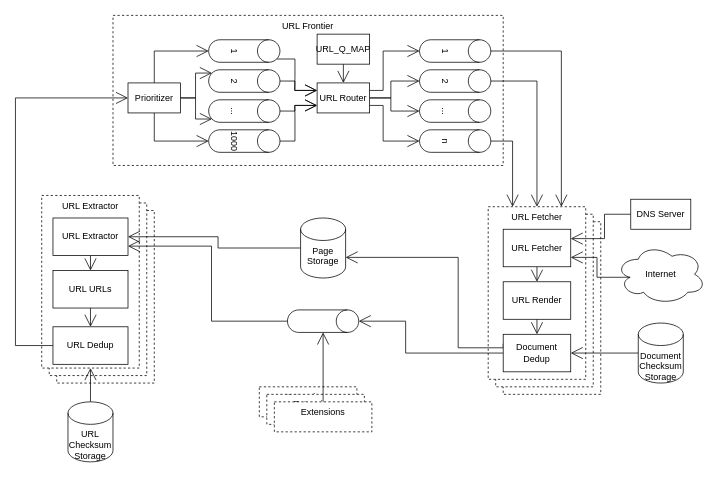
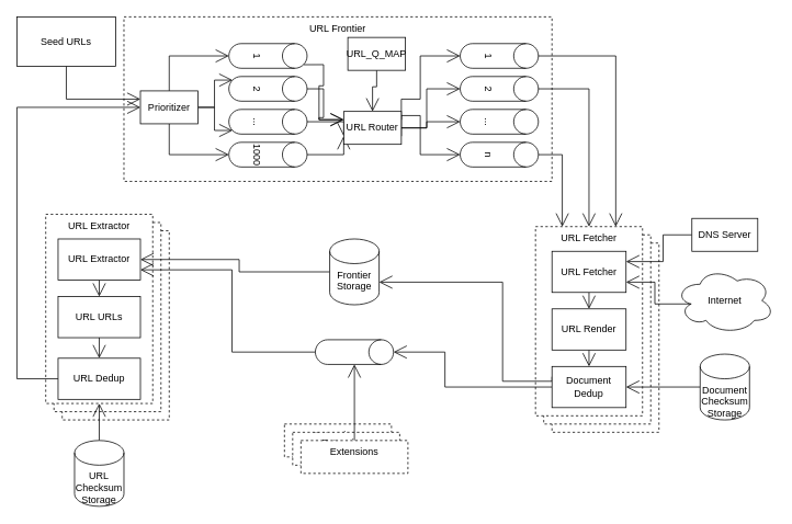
  <mxCell id="0" />
  <mxCell id="1" parent="0" />
  <mxCell id="2" value="URL Fetcher" style="rounded=0;whiteSpace=wrap;html=1;hachureGap=4;pointerEvents=0;dashed=1;horizontal=1;verticalAlign=top;" vertex="1" parent="1"><mxGeometry x="75" y="280" width="130" height="230" as="geometry" /></mxCell>
  <mxCell id="3" value="URL Fetcher" style="rounded=0;whiteSpace=wrap;html=1;hachureGap=4;pointerEvents=0;dashed=1;horizontal=1;verticalAlign=top;" vertex="1" parent="1"><mxGeometry x="65" y="270" width="130" height="230" as="geometry" /></mxCell>
  <mxCell id="4" value="URL Extractor" style="rounded=0;whiteSpace=wrap;html=1;hachureGap=4;pointerEvents=0;dashed=1;horizontal=1;verticalAlign=top;" vertex="1" parent="1"><mxGeometry x="55" y="260" width="130" height="230" as="geometry" /></mxCell>
  <mxCell id="5" value="URL Fetcher" style="rounded=0;whiteSpace=wrap;html=1;hachureGap=4;pointerEvents=0;dashed=1;horizontal=1;verticalAlign=top;" vertex="1" parent="1"><mxGeometry x="670" y="295" width="130" height="230" as="geometry" /></mxCell>
  <mxCell id="6" value="URL Fetcher" style="rounded=0;whiteSpace=wrap;html=1;hachureGap=4;pointerEvents=0;dashed=1;horizontal=1;verticalAlign=top;" vertex="1" parent="1"><mxGeometry x="660" y="285" width="130" height="230" as="geometry" /></mxCell>
  <mxCell id="7" value="URL Fetcher" style="rounded=0;whiteSpace=wrap;html=1;hachureGap=4;pointerEvents=0;dashed=1;horizontal=1;verticalAlign=top;" vertex="1" parent="1"><mxGeometry x="650" y="275" width="130" height="230" as="geometry" /></mxCell>
  <mxCell id="8" value="URL Frontier" style="rounded=0;whiteSpace=wrap;html=1;hachureGap=4;pointerEvents=0;dashed=1;horizontal=1;verticalAlign=top;" vertex="1" parent="1"><mxGeometry x="150" y="20" width="520" height="200" as="geometry" /></mxCell>
  <mxCell id="9" style="edgeStyle=orthogonalEdgeStyle;rounded=0;orthogonalLoop=1;jettySize=auto;html=1;exitX=0.5;exitY=0;exitDx=0;exitDy=0;entryX=0.5;entryY=1;entryDx=0;entryDy=0;entryPerimeter=0;endArrow=open;startSize=14;endSize=14;sourcePerimeterSpacing=8;targetPerimeterSpacing=8;" edge="1" parent="1" source="13" target="15"><mxGeometry relative="1" as="geometry" /></mxCell>
  <mxCell id="10" style="edgeStyle=orthogonalEdgeStyle;rounded=0;orthogonalLoop=1;jettySize=auto;html=1;exitX=1;exitY=0.5;exitDx=0;exitDy=0;entryX=0.145;entryY=1;entryDx=0;entryDy=-4.35;entryPerimeter=0;endArrow=open;startSize=14;endSize=14;sourcePerimeterSpacing=8;targetPerimeterSpacing=8;" edge="1" parent="1" source="13" target="17"><mxGeometry relative="1" as="geometry" /></mxCell>
  <mxCell id="11" style="edgeStyle=orthogonalEdgeStyle;rounded=0;orthogonalLoop=1;jettySize=auto;html=1;exitX=1;exitY=0.5;exitDx=0;exitDy=0;entryX=0.855;entryY=1;entryDx=0;entryDy=-4.35;entryPerimeter=0;endArrow=open;startSize=14;endSize=14;sourcePerimeterSpacing=8;targetPerimeterSpacing=8;" edge="1" parent="1" source="13" target="19"><mxGeometry relative="1" as="geometry" /></mxCell>
  <mxCell id="12" style="edgeStyle=orthogonalEdgeStyle;rounded=0;orthogonalLoop=1;jettySize=auto;html=1;exitX=0.5;exitY=1;exitDx=0;exitDy=0;entryX=0.5;entryY=1;entryDx=0;entryDy=0;entryPerimeter=0;endArrow=open;startSize=14;endSize=14;sourcePerimeterSpacing=8;targetPerimeterSpacing=8;" edge="1" parent="1" source="13" target="21"><mxGeometry relative="1" as="geometry" /></mxCell>
  <mxCell id="13" value="Prioritizer" style="rounded=0;whiteSpace=wrap;html=1;hachureGap=4;pointerEvents=0;" vertex="1" parent="1"><mxGeometry x="170" y="110" width="70" height="40" as="geometry" /></mxCell>
  <mxCell id="14" style="edgeStyle=orthogonalEdgeStyle;rounded=0;orthogonalLoop=1;jettySize=auto;html=1;exitX=0.855;exitY=0;exitDx=0;exitDy=4.35;exitPerimeter=0;entryX=0;entryY=0.25;entryDx=0;entryDy=0;endArrow=open;startSize=14;endSize=14;sourcePerimeterSpacing=8;targetPerimeterSpacing=8;" edge="1" parent="1" source="15" target="26"><mxGeometry relative="1" as="geometry" /></mxCell>
  <mxCell id="15" value="1" style="shape=cylinder3;whiteSpace=wrap;html=1;boundedLbl=1;backgroundOutline=1;size=15;hachureGap=4;pointerEvents=0;rotation=90;" vertex="1" parent="1"><mxGeometry x="310" y="20" width="30" height="95" as="geometry" /></mxCell>
  <mxCell id="16" style="edgeStyle=orthogonalEdgeStyle;rounded=0;orthogonalLoop=1;jettySize=auto;html=1;exitX=0.5;exitY=0;exitDx=0;exitDy=0;exitPerimeter=0;entryX=0;entryY=0.25;entryDx=0;entryDy=0;endArrow=open;startSize=14;endSize=14;sourcePerimeterSpacing=8;targetPerimeterSpacing=8;" edge="1" parent="1" source="17" target="26"><mxGeometry relative="1" as="geometry" /></mxCell>
  <mxCell id="17" value="2" style="shape=cylinder3;whiteSpace=wrap;html=1;boundedLbl=1;backgroundOutline=1;size=15;hachureGap=4;pointerEvents=0;rotation=90;" vertex="1" parent="1"><mxGeometry x="310" y="60" width="30" height="95" as="geometry" /></mxCell>
  <mxCell id="18" style="edgeStyle=orthogonalEdgeStyle;rounded=0;orthogonalLoop=1;jettySize=auto;html=1;exitX=0.5;exitY=0;exitDx=0;exitDy=0;exitPerimeter=0;entryX=0;entryY=0.75;entryDx=0;entryDy=0;endArrow=open;startSize=14;endSize=14;sourcePerimeterSpacing=8;targetPerimeterSpacing=8;" edge="1" parent="1" source="19" target="26"><mxGeometry relative="1" as="geometry" /></mxCell>
  <mxCell id="19" value="..." style="shape=cylinder3;whiteSpace=wrap;html=1;boundedLbl=1;backgroundOutline=1;size=15;hachureGap=4;pointerEvents=0;rotation=90;" vertex="1" parent="1"><mxGeometry x="310" y="100" width="30" height="95" as="geometry" /></mxCell>
  <mxCell id="20" style="edgeStyle=orthogonalEdgeStyle;rounded=0;orthogonalLoop=1;jettySize=auto;html=1;exitX=0.5;exitY=0;exitDx=0;exitDy=0;exitPerimeter=0;entryX=0;entryY=0.75;entryDx=0;entryDy=0;endArrow=open;startSize=14;endSize=14;sourcePerimeterSpacing=8;targetPerimeterSpacing=8;" edge="1" parent="1" source="21" target="26"><mxGeometry relative="1" as="geometry" /></mxCell>
  <mxCell id="21" value="1000" style="shape=cylinder3;whiteSpace=wrap;html=1;boundedLbl=1;backgroundOutline=1;size=15;hachureGap=4;pointerEvents=0;rotation=90;" vertex="1" parent="1"><mxGeometry x="310" y="140" width="30" height="95" as="geometry" /></mxCell>
  <mxCell id="22" style="edgeStyle=orthogonalEdgeStyle;rounded=0;orthogonalLoop=1;jettySize=auto;html=1;exitX=1;exitY=0.25;exitDx=0;exitDy=0;entryX=0.5;entryY=1;entryDx=0;entryDy=0;entryPerimeter=0;endArrow=open;startSize=14;endSize=14;sourcePerimeterSpacing=8;targetPerimeterSpacing=8;" edge="1" parent="1" source="26" target="28"><mxGeometry relative="1" as="geometry"><Array as="points"><mxPoint x="510" y="120" /><mxPoint x="510" y="68" /></Array></mxGeometry></mxCell>
  <mxCell id="23" style="edgeStyle=orthogonalEdgeStyle;rounded=0;orthogonalLoop=1;jettySize=auto;html=1;exitX=1;exitY=0.75;exitDx=0;exitDy=0;entryX=0.5;entryY=1;entryDx=0;entryDy=0;entryPerimeter=0;endArrow=open;startSize=14;endSize=14;sourcePerimeterSpacing=8;targetPerimeterSpacing=8;" edge="1" parent="1" source="26" target="33"><mxGeometry relative="1" as="geometry"><Array as="points"><mxPoint x="510" y="140" /><mxPoint x="510" y="188" /></Array></mxGeometry></mxCell>
  <mxCell id="24" style="edgeStyle=orthogonalEdgeStyle;rounded=0;orthogonalLoop=1;jettySize=auto;html=1;exitX=1;exitY=0.5;exitDx=0;exitDy=0;endArrow=open;startSize=14;endSize=14;sourcePerimeterSpacing=8;targetPerimeterSpacing=8;entryX=0.5;entryY=1;entryDx=0;entryDy=0;entryPerimeter=0;" edge="1" parent="1" source="26" target="30"><mxGeometry relative="1" as="geometry"><mxPoint x="540" y="110" as="targetPoint" /></mxGeometry></mxCell>
  <mxCell id="25" style="edgeStyle=orthogonalEdgeStyle;rounded=0;orthogonalLoop=1;jettySize=auto;html=1;exitX=1;exitY=0.5;exitDx=0;exitDy=0;entryX=0.5;entryY=1;entryDx=0;entryDy=0;entryPerimeter=0;endArrow=open;startSize=14;endSize=14;sourcePerimeterSpacing=8;targetPerimeterSpacing=8;" edge="1" parent="1" source="26" target="31"><mxGeometry relative="1" as="geometry" /></mxCell>
- <mxCell id="26" value="URL Router" style="rounded=0;whiteSpace=wrap;html=1;hachureGap=4;pointerEvents=0;" vertex="1" parent="1"><mxGeometry x="422" y="110" width="70" height="40" as="geometry" /></mxCell>
+ <mxCell id="26" value="URL Router" style="rounded=0;whiteSpace=wrap;html=1;hachureGap=4;pointerEvents=0;" vertex="1" parent="1"><mxGeometry x="417" y="135" width="70" height="40" as="geometry" /></mxCell>
  <mxCell id="27" style="edgeStyle=orthogonalEdgeStyle;rounded=0;orthogonalLoop=1;jettySize=auto;html=1;exitX=0.5;exitY=0;exitDx=0;exitDy=0;exitPerimeter=0;entryX=0.75;entryY=0;entryDx=0;entryDy=0;endArrow=open;startSize=14;endSize=14;sourcePerimeterSpacing=8;targetPerimeterSpacing=8;" edge="1" parent="1" source="28" target="7"><mxGeometry relative="1" as="geometry" /></mxCell>
  <mxCell id="28" value="1" style="shape=cylinder3;whiteSpace=wrap;html=1;boundedLbl=1;backgroundOutline=1;size=15;hachureGap=4;pointerEvents=0;rotation=90;" vertex="1" parent="1"><mxGeometry x="591" y="20" width="30" height="95" as="geometry" /></mxCell>
  <mxCell id="29" style="edgeStyle=orthogonalEdgeStyle;rounded=0;orthogonalLoop=1;jettySize=auto;html=1;exitX=0.5;exitY=0;exitDx=0;exitDy=0;exitPerimeter=0;entryX=0.5;entryY=0;entryDx=0;entryDy=0;endArrow=open;startSize=14;endSize=14;sourcePerimeterSpacing=8;targetPerimeterSpacing=8;" edge="1" parent="1" source="30" target="7"><mxGeometry relative="1" as="geometry" /></mxCell>
  <mxCell id="30" value="2" style="shape=cylinder3;whiteSpace=wrap;html=1;boundedLbl=1;backgroundOutline=1;size=15;hachureGap=4;pointerEvents=0;rotation=90;" vertex="1" parent="1"><mxGeometry x="591" y="60" width="30" height="95" as="geometry" /></mxCell>
  <mxCell id="31" value="..." style="shape=cylinder3;whiteSpace=wrap;html=1;boundedLbl=1;backgroundOutline=1;size=15;hachureGap=4;pointerEvents=0;rotation=90;" vertex="1" parent="1"><mxGeometry x="591" y="100" width="30" height="95" as="geometry" /></mxCell>
  <mxCell id="32" style="edgeStyle=orthogonalEdgeStyle;rounded=0;orthogonalLoop=1;jettySize=auto;html=1;exitX=0.5;exitY=0;exitDx=0;exitDy=0;exitPerimeter=0;entryX=0.25;entryY=0;entryDx=0;entryDy=0;endArrow=open;startSize=14;endSize=14;sourcePerimeterSpacing=8;targetPerimeterSpacing=8;" edge="1" parent="1" source="33" target="7"><mxGeometry relative="1" as="geometry" /></mxCell>
  <mxCell id="33" value="n" style="shape=cylinder3;whiteSpace=wrap;html=1;boundedLbl=1;backgroundOutline=1;size=15;hachureGap=4;pointerEvents=0;rotation=90;" vertex="1" parent="1"><mxGeometry x="591" y="140" width="30" height="95" as="geometry" /></mxCell>
  <mxCell id="34" style="edgeStyle=orthogonalEdgeStyle;rounded=0;orthogonalLoop=1;jettySize=auto;html=1;exitX=0.5;exitY=1;exitDx=0;exitDy=0;entryX=0.5;entryY=0;entryDx=0;entryDy=0;endArrow=open;startSize=14;endSize=14;sourcePerimeterSpacing=8;targetPerimeterSpacing=8;" edge="1" parent="1" source="35" target="26"><mxGeometry relative="1" as="geometry" /></mxCell>
  <mxCell id="35" value="URL_Q_MAP" style="rounded=0;whiteSpace=wrap;html=1;hachureGap=4;pointerEvents=0;" vertex="1" parent="1"><mxGeometry x="422" y="45" width="70" height="40" as="geometry" /></mxCell>
  <mxCell id="36" style="edgeStyle=orthogonalEdgeStyle;rounded=0;orthogonalLoop=1;jettySize=auto;html=1;exitX=0.5;exitY=1;exitDx=0;exitDy=0;entryX=0.5;entryY=0;entryDx=0;entryDy=0;endArrow=open;startSize=14;endSize=14;sourcePerimeterSpacing=8;targetPerimeterSpacing=8;" edge="1" parent="1" source="37" target="40"><mxGeometry relative="1" as="geometry" /></mxCell>
  <mxCell id="37" value="URL Fetcher" style="rounded=0;whiteSpace=wrap;html=1;hachureGap=4;pointerEvents=0;" vertex="1" parent="1"><mxGeometry x="670" y="305" width="90" height="50" as="geometry" /></mxCell>
  <mxCell id="38" style="edgeStyle=orthogonalEdgeStyle;rounded=0;orthogonalLoop=1;jettySize=auto;html=1;exitX=0.5;exitY=1;exitDx=0;exitDy=0;entryX=0.5;entryY=0;entryDx=0;entryDy=0;endArrow=open;startSize=14;endSize=14;sourcePerimeterSpacing=8;targetPerimeterSpacing=8;" edge="1" parent="1" source="40" target="44"><mxGeometry relative="1" as="geometry" /></mxCell>
  <mxCell id="39" style="edgeStyle=orthogonalEdgeStyle;rounded=0;orthogonalLoop=1;jettySize=auto;html=1;exitX=0;exitY=0.25;exitDx=0;exitDy=0;entryX=1;entryY=0;entryDx=0;entryDy=52.5;entryPerimeter=0;endArrow=open;startSize=14;endSize=14;sourcePerimeterSpacing=8;targetPerimeterSpacing=8;" edge="1" parent="1" source="44" target="48"><mxGeometry relative="1" as="geometry"><Array as="points"><mxPoint x="670" y="463" /><mxPoint x="610" y="463" /><mxPoint x="610" y="343" /></Array></mxGeometry></mxCell>
  <mxCell id="40" value="URL Render" style="rounded=0;whiteSpace=wrap;html=1;hachureGap=4;pointerEvents=0;" vertex="1" parent="1"><mxGeometry x="670" y="375" width="90" height="50" as="geometry" /></mxCell>
  <mxCell id="41" style="edgeStyle=orthogonalEdgeStyle;rounded=0;orthogonalLoop=1;jettySize=auto;html=1;exitX=0.5;exitY=1;exitDx=0;exitDy=0;exitPerimeter=0;entryX=1;entryY=0.75;entryDx=0;entryDy=0;endArrow=open;startSize=14;endSize=14;sourcePerimeterSpacing=8;targetPerimeterSpacing=8;" edge="1" parent="1" source="42" target="50"><mxGeometry relative="1" as="geometry" /></mxCell>
  <mxCell id="42" value="" style="shape=cylinder3;whiteSpace=wrap;html=1;boundedLbl=1;backgroundOutline=1;size=15;hachureGap=4;pointerEvents=0;rotation=90;" vertex="1" parent="1"><mxGeometry x="415" y="380" width="30" height="95" as="geometry" /></mxCell>
  <mxCell id="43" style="edgeStyle=orthogonalEdgeStyle;rounded=0;orthogonalLoop=1;jettySize=auto;html=1;exitX=0;exitY=0.5;exitDx=0;exitDy=0;entryX=0.5;entryY=0;entryDx=0;entryDy=0;entryPerimeter=0;endArrow=open;startSize=14;endSize=14;sourcePerimeterSpacing=8;targetPerimeterSpacing=8;" edge="1" parent="1" source="44" target="42"><mxGeometry relative="1" as="geometry"><Array as="points"><mxPoint x="540" y="470" /><mxPoint x="540" y="428" /></Array></mxGeometry></mxCell>
  <mxCell id="44" value="Document&lt;br&gt;Dedup" style="rounded=0;whiteSpace=wrap;html=1;hachureGap=4;pointerEvents=0;" vertex="1" parent="1"><mxGeometry x="670" y="445" width="90" height="50" as="geometry" /></mxCell>
  <mxCell id="45" style="edgeStyle=orthogonalEdgeStyle;rounded=0;orthogonalLoop=1;jettySize=auto;html=1;exitX=0;exitY=0.5;exitDx=0;exitDy=0;exitPerimeter=0;entryX=1;entryY=0.5;entryDx=0;entryDy=0;endArrow=open;startSize=14;endSize=14;sourcePerimeterSpacing=8;targetPerimeterSpacing=8;" edge="1" parent="1" source="46" target="44"><mxGeometry relative="1" as="geometry" /></mxCell>
  <mxCell id="46" value="Document&lt;br&gt;Checksum Storage" style="shape=cylinder3;whiteSpace=wrap;html=1;boundedLbl=1;backgroundOutline=1;size=15;hachureGap=4;pointerEvents=0;verticalAlign=top;" vertex="1" parent="1"><mxGeometry x="850" y="430" width="60" height="80" as="geometry" /></mxCell>
  <mxCell id="47" style="edgeStyle=orthogonalEdgeStyle;rounded=0;orthogonalLoop=1;jettySize=auto;html=1;exitX=0;exitY=0.5;exitDx=0;exitDy=0;exitPerimeter=0;entryX=1;entryY=0.5;entryDx=0;entryDy=0;endArrow=open;startSize=14;endSize=14;sourcePerimeterSpacing=8;targetPerimeterSpacing=8;" edge="1" parent="1" source="48" target="50"><mxGeometry relative="1" as="geometry" /></mxCell>
- <mxCell id="48" value="Page&lt;br&gt;Storage" style="shape=cylinder3;whiteSpace=wrap;html=1;boundedLbl=1;backgroundOutline=1;size=15;hachureGap=4;pointerEvents=0;verticalAlign=top;" vertex="1" parent="1"><mxGeometry x="400" y="290" width="60" height="80" as="geometry" /></mxCell>
+ <mxCell id="48" value="Frontier&lt;br&gt;Storage" style="shape=cylinder3;whiteSpace=wrap;html=1;boundedLbl=1;backgroundOutline=1;size=15;hachureGap=4;pointerEvents=0;verticalAlign=top;" vertex="1" parent="1"><mxGeometry x="400" y="290" width="60" height="80" as="geometry" /></mxCell>
  <mxCell id="49" style="edgeStyle=orthogonalEdgeStyle;rounded=0;orthogonalLoop=1;jettySize=auto;html=1;exitX=0.5;exitY=1;exitDx=0;exitDy=0;entryX=0.5;entryY=0;entryDx=0;entryDy=0;endArrow=open;startSize=14;endSize=14;sourcePerimeterSpacing=8;targetPerimeterSpacing=8;" edge="1" parent="1" source="50" target="52"><mxGeometry relative="1" as="geometry" /></mxCell>
  <mxCell id="50" value="URL Extractor" style="rounded=0;whiteSpace=wrap;html=1;hachureGap=4;pointerEvents=0;verticalAlign=middle;" vertex="1" parent="1"><mxGeometry x="70" y="290" width="100" height="50" as="geometry" /></mxCell>
  <mxCell id="51" style="edgeStyle=orthogonalEdgeStyle;rounded=0;orthogonalLoop=1;jettySize=auto;html=1;exitX=0.5;exitY=1;exitDx=0;exitDy=0;entryX=0.5;entryY=0;entryDx=0;entryDy=0;endArrow=open;startSize=14;endSize=14;sourcePerimeterSpacing=8;targetPerimeterSpacing=8;" edge="1" parent="1" source="52" target="54"><mxGeometry relative="1" as="geometry" /></mxCell>
  <mxCell id="52" value="URL URLs" style="rounded=0;whiteSpace=wrap;html=1;hachureGap=4;pointerEvents=0;verticalAlign=middle;" vertex="1" parent="1"><mxGeometry x="70" y="360" width="100" height="50" as="geometry" /></mxCell>
  <mxCell id="53" style="edgeStyle=orthogonalEdgeStyle;rounded=0;orthogonalLoop=1;jettySize=auto;html=1;exitX=0;exitY=0.5;exitDx=0;exitDy=0;entryX=0;entryY=0.5;entryDx=0;entryDy=0;endArrow=open;startSize=14;endSize=14;sourcePerimeterSpacing=8;targetPerimeterSpacing=8;" edge="1" parent="1" source="54" target="13"><mxGeometry relative="1" as="geometry"><Array as="points"><mxPoint x="20" y="460" /><mxPoint x="20" y="130" /></Array></mxGeometry></mxCell>
  <mxCell id="54" value="URL Dedup" style="rounded=0;whiteSpace=wrap;html=1;hachureGap=4;pointerEvents=0;verticalAlign=middle;" vertex="1" parent="1"><mxGeometry x="70" y="435" width="100" height="50" as="geometry" /></mxCell>
  <mxCell id="55" style="edgeStyle=orthogonalEdgeStyle;rounded=0;orthogonalLoop=1;jettySize=auto;html=1;exitX=0.16;exitY=0.55;exitDx=0;exitDy=0;exitPerimeter=0;entryX=1;entryY=0.75;entryDx=0;entryDy=0;endArrow=open;startSize=14;endSize=14;sourcePerimeterSpacing=8;targetPerimeterSpacing=8;" edge="1" parent="1" source="56" target="37"><mxGeometry relative="1" as="geometry" /></mxCell>
  <mxCell id="56" value="Internet" style="ellipse;shape=cloud;whiteSpace=wrap;html=1;hachureGap=4;pointerEvents=0;verticalAlign=middle;" vertex="1" parent="1"><mxGeometry x="820" y="325" width="120" height="80" as="geometry" /></mxCell>
  <mxCell id="57" style="edgeStyle=orthogonalEdgeStyle;rounded=0;orthogonalLoop=1;jettySize=auto;html=1;exitX=0;exitY=0.5;exitDx=0;exitDy=0;entryX=1;entryY=0.25;entryDx=0;entryDy=0;endArrow=open;startSize=14;endSize=14;sourcePerimeterSpacing=8;targetPerimeterSpacing=8;" edge="1" parent="1" source="58" target="37"><mxGeometry relative="1" as="geometry" /></mxCell>
  <mxCell id="58" value="DNS Server" style="rounded=0;whiteSpace=wrap;html=1;hachureGap=4;pointerEvents=0;verticalAlign=middle;" vertex="1" parent="1"><mxGeometry x="840" y="265" width="80" height="40" as="geometry" /></mxCell>
  <mxCell id="59" style="edgeStyle=orthogonalEdgeStyle;rounded=0;orthogonalLoop=1;jettySize=auto;html=1;exitX=0.5;exitY=0;exitDx=0;exitDy=0;exitPerimeter=0;entryX=0.5;entryY=1;entryDx=0;entryDy=0;endArrow=open;startSize=14;endSize=14;sourcePerimeterSpacing=8;targetPerimeterSpacing=8;" edge="1" parent="1" source="60" target="4"><mxGeometry relative="1" as="geometry" /></mxCell>
  <mxCell id="60" value="URL&lt;br&gt;Checksum Storage" style="shape=cylinder3;whiteSpace=wrap;html=1;boundedLbl=1;backgroundOutline=1;size=15;hachureGap=4;pointerEvents=0;verticalAlign=top;" vertex="1" parent="1"><mxGeometry x="90" y="535" width="60" height="80" as="geometry" /></mxCell>
  <mxCell id="61" value="Extensions" style="rounded=0;whiteSpace=wrap;html=1;hachureGap=4;pointerEvents=0;dashed=1;horizontal=1;verticalAlign=top;" vertex="1" parent="1"><mxGeometry x="345" y="515" width="130" height="40" as="geometry" /></mxCell>
  <mxCell id="62" value="Extensions" style="rounded=0;whiteSpace=wrap;html=1;hachureGap=4;pointerEvents=0;dashed=1;horizontal=1;verticalAlign=top;" vertex="1" parent="1"><mxGeometry x="355" y="525" width="130" height="40" as="geometry" /></mxCell>
  <mxCell id="63" style="edgeStyle=orthogonalEdgeStyle;rounded=0;orthogonalLoop=1;jettySize=auto;html=1;exitX=0.5;exitY=0;exitDx=0;exitDy=0;entryX=1;entryY=0.5;entryDx=0;entryDy=0;entryPerimeter=0;endArrow=open;startSize=14;endSize=14;sourcePerimeterSpacing=8;targetPerimeterSpacing=8;" edge="1" parent="1" source="64" target="42"><mxGeometry relative="1" as="geometry" /></mxCell>
  <mxCell id="64" value="Extensions" style="rounded=0;whiteSpace=wrap;html=1;hachureGap=4;pointerEvents=0;dashed=1;horizontal=1;verticalAlign=top;" vertex="1" parent="1"><mxGeometry x="365" y="535" width="130" height="40" as="geometry" /></mxCell>
+ <mxCell id="65" style="edgeStyle=orthogonalEdgeStyle;rounded=0;orthogonalLoop=1;jettySize=auto;html=1;exitX=0.5;exitY=1;exitDx=0;exitDy=0;entryX=0;entryY=0.25;entryDx=0;entryDy=0;endArrow=open;startSize=14;endSize=14;sourcePerimeterSpacing=8;targetPerimeterSpacing=8;" edge="1" parent="1" source="66" target="13"><mxGeometry relative="1" as="geometry" /></mxCell>
+ <mxCell id="66" value="Seed URLs" style="rounded=0;whiteSpace=wrap;html=1;hachureGap=4;pointerEvents=0;verticalAlign=middle;" vertex="1" parent="1"><mxGeometry x="20" y="20" width="120" height="60" as="geometry" /></mxCell>
